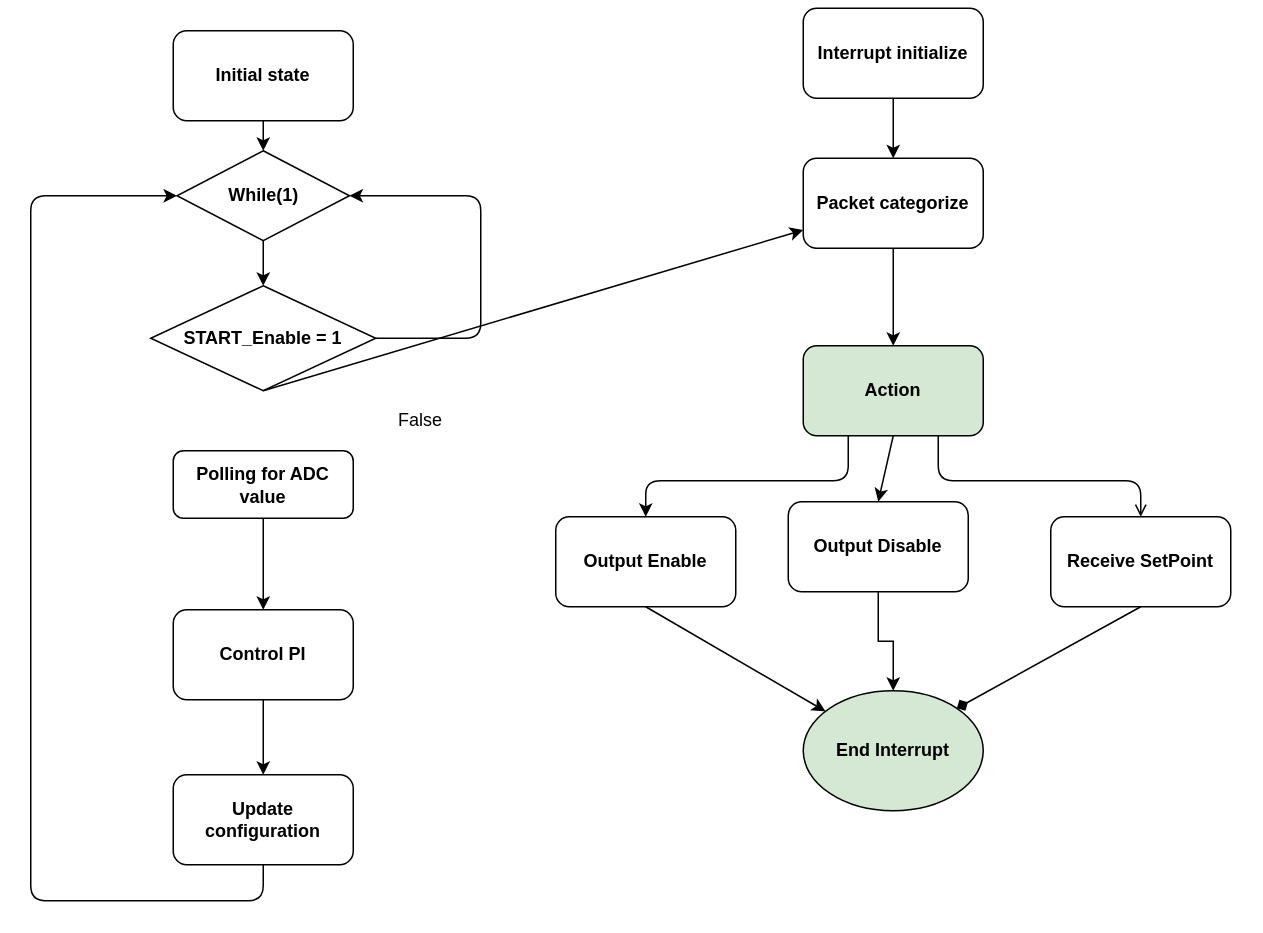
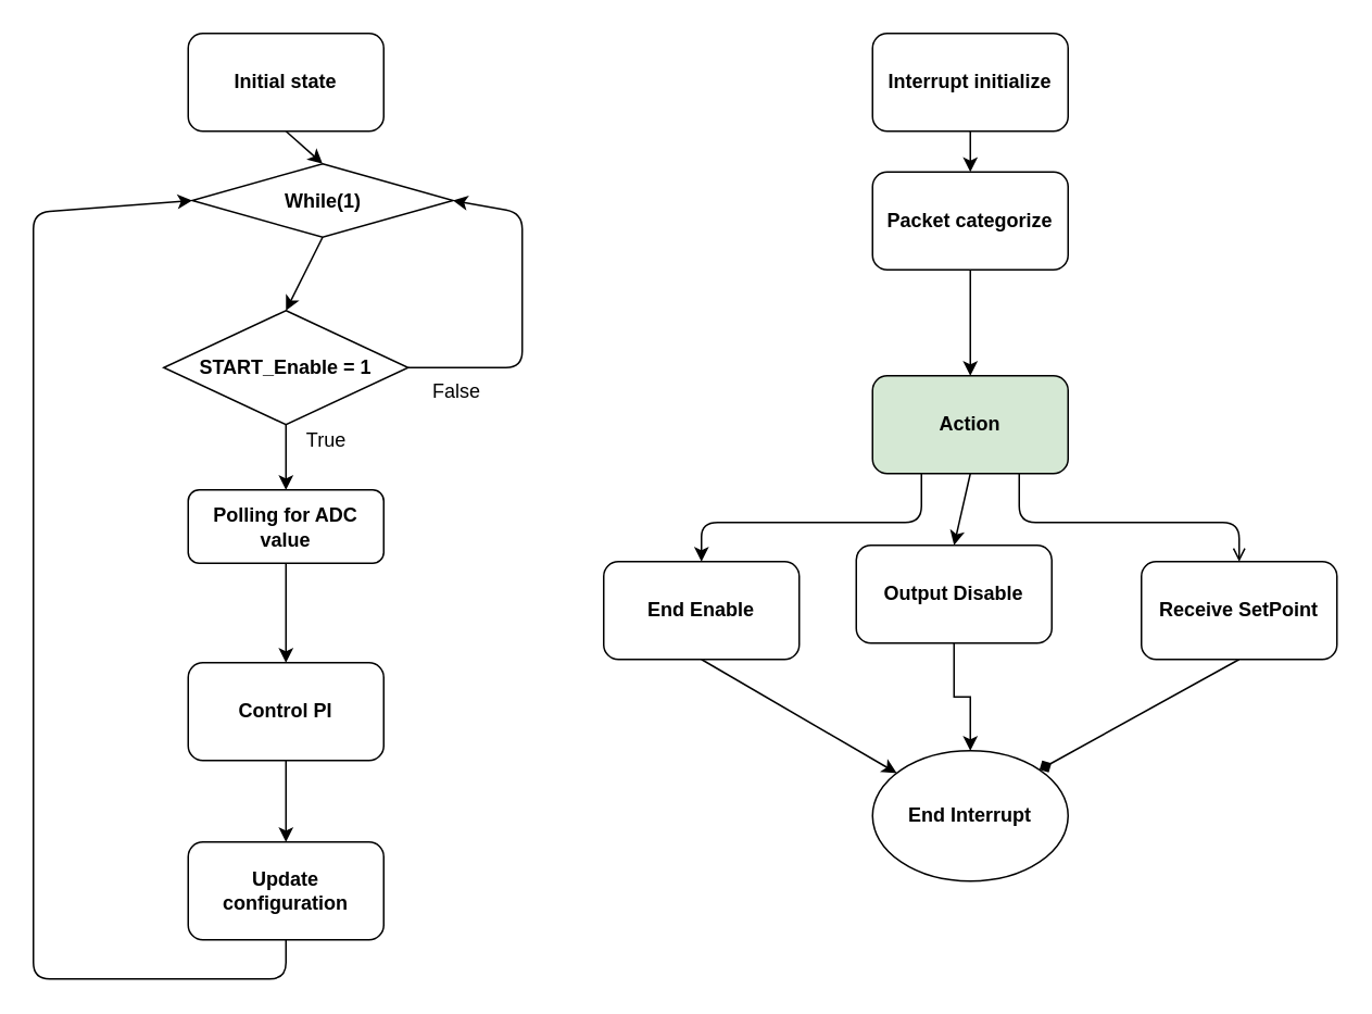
  <mxCell id="0" />
  <mxCell id="1" parent="0" />
- <mxCell id="2" value="&lt;b&gt;While(1)&lt;/b&gt;" style="rhombus;whiteSpace=wrap;html=1;" parent="1" vertex="1"><mxGeometry x="117.5" y="100" width="115" height="60" as="geometry" /></mxCell>
+ <mxCell id="2" value="&lt;b&gt;While(1)&lt;/b&gt;" style="rhombus;whiteSpace=wrap;html=1;" parent="1" vertex="1"><mxGeometry x="117.5" y="100" width="160" height="45" as="geometry" /></mxCell>
  <mxCell id="3" value="&lt;b&gt;START_Enable = 1&lt;br&gt;&lt;/b&gt;" style="rhombus;whiteSpace=wrap;html=1;" parent="1" vertex="1"><mxGeometry x="100" y="190" width="150" height="70" as="geometry" /></mxCell>
  <mxCell id="4" value="" style="endArrow=classic;html=1;exitX=0.5;exitY=1;exitDx=0;exitDy=0;entryX=0.5;entryY=0;entryDx=0;entryDy=0;" parent="1" source="5" target="2" edge="1"><mxGeometry width="50" height="50" relative="1" as="geometry"><mxPoint x="125" y="170" as="sourcePoint" /><mxPoint x="175" y="120" as="targetPoint" /></mxGeometry></mxCell>
  <mxCell id="5" value="&lt;b&gt;Initial state&lt;br&gt;&lt;/b&gt;" style="rounded=1;whiteSpace=wrap;html=1;" parent="1" vertex="1"><mxGeometry x="115" y="20" width="120" height="60" as="geometry" /></mxCell>
  <mxCell id="6" value="" style="endArrow=classic;html=1;exitX=0.5;exitY=1;exitDx=0;exitDy=0;entryX=0.5;entryY=0;entryDx=0;entryDy=0;" parent="1" source="2" target="3" edge="1"><mxGeometry width="50" height="50" relative="1" as="geometry"><mxPoint x="235" y="170" as="sourcePoint" /><mxPoint x="285" y="120" as="targetPoint" /></mxGeometry></mxCell>
- <mxCell id="7" value="" style="endArrow=classic;html=1;exitX=0.5;exitY=1;exitDx=0;exitDy=0;" parent="1" source="3" target="18" edge="1"><mxGeometry width="50" height="50" relative="1" as="geometry"><mxPoint x="215" y="364" as="sourcePoint" /><mxPoint x="175" y="330" as="targetPoint" /></mxGeometry></mxCell>
+ <mxCell id="7" value="" style="endArrow=classic;html=1;exitX=0.5;exitY=1;exitDx=0;exitDy=0;" parent="1" source="3" target="8" edge="1"><mxGeometry width="50" height="50" relative="1" as="geometry"><mxPoint x="215" y="364" as="sourcePoint" /><mxPoint x="175" y="330" as="targetPoint" /></mxGeometry></mxCell>
  <mxCell id="8" value="&lt;b&gt;Polling for ADC value&lt;br&gt;&lt;/b&gt;" style="rounded=1;whiteSpace=wrap;html=1;" parent="1" vertex="1"><mxGeometry x="115" y="300" width="120" height="45" as="geometry" /></mxCell>
  <mxCell id="9" value="&lt;b&gt;Control PI&lt;br&gt;&lt;/b&gt;" style="rounded=1;whiteSpace=wrap;html=1;" parent="1" vertex="1"><mxGeometry x="115" y="406" width="120" height="60" as="geometry" /></mxCell>
  <mxCell id="10" value="" style="endArrow=classic;html=1;exitX=0.5;exitY=1;exitDx=0;exitDy=0;entryX=0.5;entryY=0;entryDx=0;entryDy=0;" parent="1" source="8" target="9" edge="1"><mxGeometry width="50" height="50" relative="1" as="geometry"><mxPoint x="185" y="396" as="sourcePoint" /><mxPoint x="235" y="346" as="targetPoint" /></mxGeometry></mxCell>
  <mxCell id="11" value="&lt;b&gt;Update configuration&lt;br&gt;&lt;/b&gt;" style="rounded=1;whiteSpace=wrap;html=1;" parent="1" vertex="1"><mxGeometry x="115" y="516" width="120" height="60" as="geometry" /></mxCell>
  <mxCell id="12" value="" style="endArrow=classic;html=1;exitX=0.5;exitY=1;exitDx=0;exitDy=0;entryX=0.5;entryY=0;entryDx=0;entryDy=0;" parent="1" source="9" target="11" edge="1"><mxGeometry width="50" height="50" relative="1" as="geometry"><mxPoint x="255" y="296" as="sourcePoint" /><mxPoint x="305" y="246" as="targetPoint" /></mxGeometry></mxCell>
  <mxCell id="13" value="" style="endArrow=classic;html=1;exitX=0.5;exitY=1;exitDx=0;exitDy=0;entryX=0;entryY=0.5;entryDx=0;entryDy=0;" parent="1" source="11" target="2" edge="1"><mxGeometry width="50" height="50" relative="1" as="geometry"><mxPoint x="200" y="660" as="sourcePoint" /><mxPoint x="250" y="610" as="targetPoint" /><Array as="points"><mxPoint x="175" y="600" /><mxPoint x="20" y="600" /><mxPoint x="20" y="130" /></Array></mxGeometry></mxCell>
- <mxCell id="15" value="&lt;div&gt;False&lt;/div&gt;" style="text;html=1;strokeColor=none;fillColor=none;align=center;verticalAlign=middle;whiteSpace=wrap;rounded=0;" parent="1" vertex="1"><mxGeometry x="260" y="270" width="40" height="20" as="geometry" /></mxCell>
+ <mxCell id="14" value="True" style="text;html=1;strokeColor=none;fillColor=none;align=center;verticalAlign=middle;whiteSpace=wrap;rounded=0;" parent="1" vertex="1"><mxGeometry x="180" y="260" width="40" height="20" as="geometry" /></mxCell>
+ <mxCell id="15" value="&lt;div&gt;False&lt;/div&gt;" style="text;html=1;strokeColor=none;fillColor=none;align=center;verticalAlign=middle;whiteSpace=wrap;rounded=0;" parent="1" vertex="1"><mxGeometry x="260" y="230" width="40" height="20" as="geometry" /></mxCell>
  <mxCell id="16" value="" style="endArrow=classic;html=1;exitX=1;exitY=0.5;exitDx=0;exitDy=0;entryX=1;entryY=0.5;entryDx=0;entryDy=0;" parent="1" source="3" target="2" edge="1"><mxGeometry width="50" height="50" relative="1" as="geometry"><mxPoint x="270" y="230" as="sourcePoint" /><mxPoint x="320" y="180" as="targetPoint" /><Array as="points"><mxPoint x="320" y="225" /><mxPoint x="320" y="130" /></Array></mxGeometry></mxCell>
- <mxCell id="17" value="&lt;b&gt;Interrupt initialize&lt;br&gt;&lt;/b&gt;" style="rounded=1;whiteSpace=wrap;html=1;" parent="1" vertex="1"><mxGeometry x="535" y="5" width="120" height="60" as="geometry" /></mxCell>
+ <mxCell id="17" value="&lt;b&gt;Interrupt initialize&lt;br&gt;&lt;/b&gt;" style="rounded=1;whiteSpace=wrap;html=1;" parent="1" vertex="1"><mxGeometry x="535" y="20" width="120" height="60" as="geometry" /></mxCell>
  <mxCell id="18" value="&lt;b&gt;Packet categorize&lt;br&gt;&lt;/b&gt;" style="rounded=1;whiteSpace=wrap;html=1;" parent="1" vertex="1"><mxGeometry x="535" y="105" width="120" height="60" as="geometry" /></mxCell>
  <mxCell id="19" value="" style="endArrow=classic;html=1;exitX=0.5;exitY=1;exitDx=0;exitDy=0;entryX=0.5;entryY=0;entryDx=0;entryDy=0;" parent="1" source="17" target="18" edge="1"><mxGeometry width="50" height="50" relative="1" as="geometry"><mxPoint x="655" y="90" as="sourcePoint" /><mxPoint x="705" y="40" as="targetPoint" /></mxGeometry></mxCell>
  <mxCell id="20" value="&lt;b&gt;Action&lt;/b&gt;" style="rounded=1;whiteSpace=wrap;html=1;fillColor=#d5e8d4;" vertex="1" parent="1"><mxGeometry x="535" y="230" width="120" height="60" as="geometry" /></mxCell>
  <mxCell id="21" value="" style="endArrow=classic;html=1;exitX=0.5;exitY=1;exitDx=0;exitDy=0;entryX=0.5;entryY=0;entryDx=0;entryDy=0;" edge="1" parent="1" source="18" target="20"><mxGeometry width="50" height="50" relative="1" as="geometry"><mxPoint x="665" y="200" as="sourcePoint" /><mxPoint x="715" y="150" as="targetPoint" /></mxGeometry></mxCell>
- <mxCell id="22" value="&lt;b&gt;Output Enable&lt;/b&gt;" style="rounded=1;whiteSpace=wrap;html=1;" vertex="1" parent="1"><mxGeometry x="370" y="344" width="120" height="60" as="geometry" /></mxCell>
+ <mxCell id="22" value="&lt;b&gt;End Enable&lt;/b&gt;" style="rounded=1;whiteSpace=wrap;html=1;" vertex="1" parent="1"><mxGeometry x="370" y="344" width="120" height="60" as="geometry" /></mxCell>
  <mxCell id="23" value="" style="edgeStyle=orthogonalEdgeStyle;rounded=0;orthogonalLoop=1;jettySize=auto;html=1;" edge="1" parent="1" source="24" target="30"><mxGeometry relative="1" as="geometry" /></mxCell>
  <mxCell id="24" value="&lt;b&gt;Output Disable&lt;/b&gt;" style="rounded=1;whiteSpace=wrap;html=1;" vertex="1" parent="1"><mxGeometry x="525" y="334" width="120" height="60" as="geometry" /></mxCell>
  <mxCell id="25" value="&lt;b&gt;Receive SetPoint&lt;/b&gt;" style="rounded=1;whiteSpace=wrap;html=1;" vertex="1" parent="1"><mxGeometry x="700" y="344" width="120" height="60" as="geometry" /></mxCell>
  <mxCell id="26" value="" style="endArrow=classic;html=1;entryX=0.5;entryY=0;entryDx=0;entryDy=0;exitX=0.5;exitY=1;exitDx=0;exitDy=0;" edge="1" parent="1" source="20" target="24"><mxGeometry width="50" height="50" relative="1" as="geometry"><mxPoint x="430" y="300" as="sourcePoint" /><mxPoint x="480" y="250" as="targetPoint" /></mxGeometry></mxCell>
  <mxCell id="27" value="" style="endArrow=classic;html=1;entryX=0.5;entryY=0;entryDx=0;entryDy=0;exitX=0.25;exitY=1;exitDx=0;exitDy=0;" edge="1" parent="1" source="20" target="22"><mxGeometry width="50" height="50" relative="1" as="geometry"><mxPoint x="370" y="270" as="sourcePoint" /><mxPoint x="420" y="220" as="targetPoint" /><Array as="points"><mxPoint x="565" y="320" /><mxPoint x="430" y="320" /></Array></mxGeometry></mxCell>
  <mxCell id="28" value="" style="endArrow=open;html=1;entryX=0.5;entryY=0;entryDx=0;entryDy=0;exitX=0.75;exitY=1;exitDx=0;exitDy=0;" edge="1" parent="1" source="20" target="25"><mxGeometry width="50" height="50" relative="1" as="geometry"><mxPoint x="700" y="300" as="sourcePoint" /><mxPoint x="750" y="250" as="targetPoint" /><Array as="points"><mxPoint x="625" y="320" /><mxPoint x="760" y="320" /></Array></mxGeometry></mxCell>
  <mxCell id="29" value="" style="endArrow=classic;html=1;exitX=0.5;exitY=1;exitDx=0;exitDy=0;" edge="1" parent="1" source="22" target="30"><mxGeometry width="50" height="50" relative="1" as="geometry"><mxPoint x="440" y="480" as="sourcePoint" /><mxPoint x="560" y="460" as="targetPoint" /></mxGeometry></mxCell>
- <mxCell id="30" value="&lt;b&gt;End Interrupt&lt;br&gt;&lt;/b&gt;" style="ellipse;whiteSpace=wrap;html=1;fillColor=#d5e8d4;" vertex="1" parent="1"><mxGeometry x="535" y="460" width="120" height="80" as="geometry" /></mxCell>
+ <mxCell id="30" value="&lt;b&gt;End Interrupt&lt;br&gt;&lt;/b&gt;" style="ellipse;whiteSpace=wrap;html=1;" vertex="1" parent="1"><mxGeometry x="535" y="460" width="120" height="80" as="geometry" /></mxCell>
  <mxCell id="31" value="" style="endArrow=diamond;html=1;entryX=1;entryY=0;entryDx=0;entryDy=0;exitX=0.5;exitY=1;exitDx=0;exitDy=0;" edge="1" parent="1" source="25" target="30"><mxGeometry width="50" height="50" relative="1" as="geometry"><mxPoint x="370" y="490" as="sourcePoint" /><mxPoint x="420" y="440" as="targetPoint" /></mxGeometry></mxCell>
